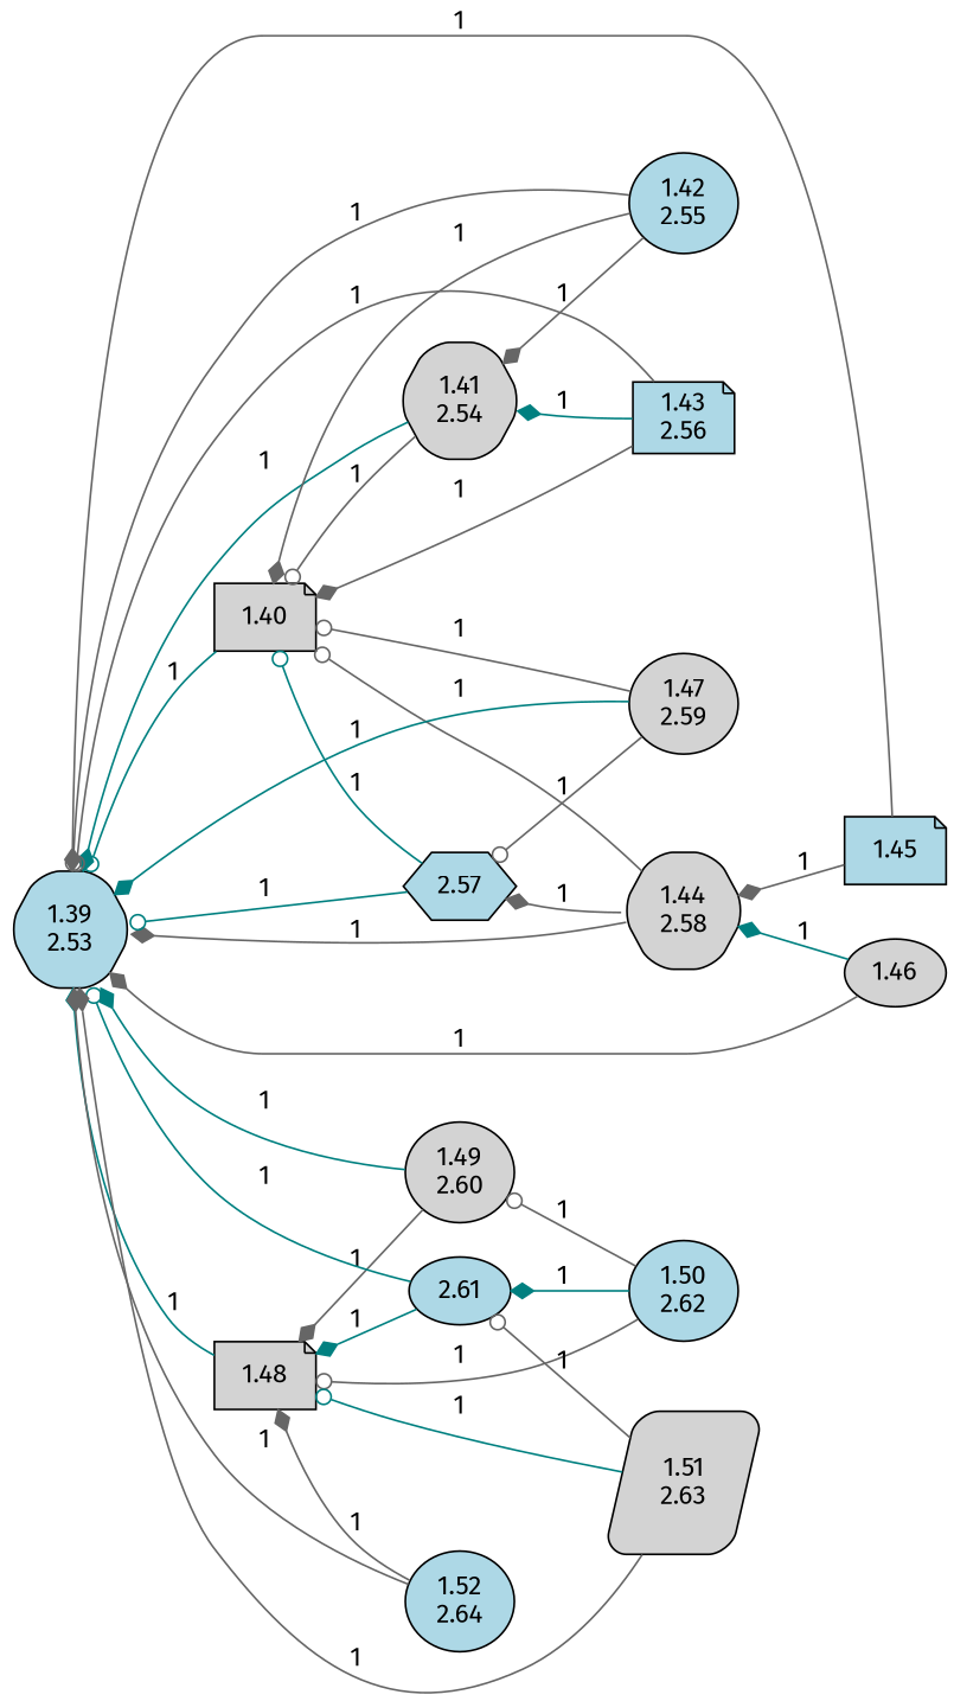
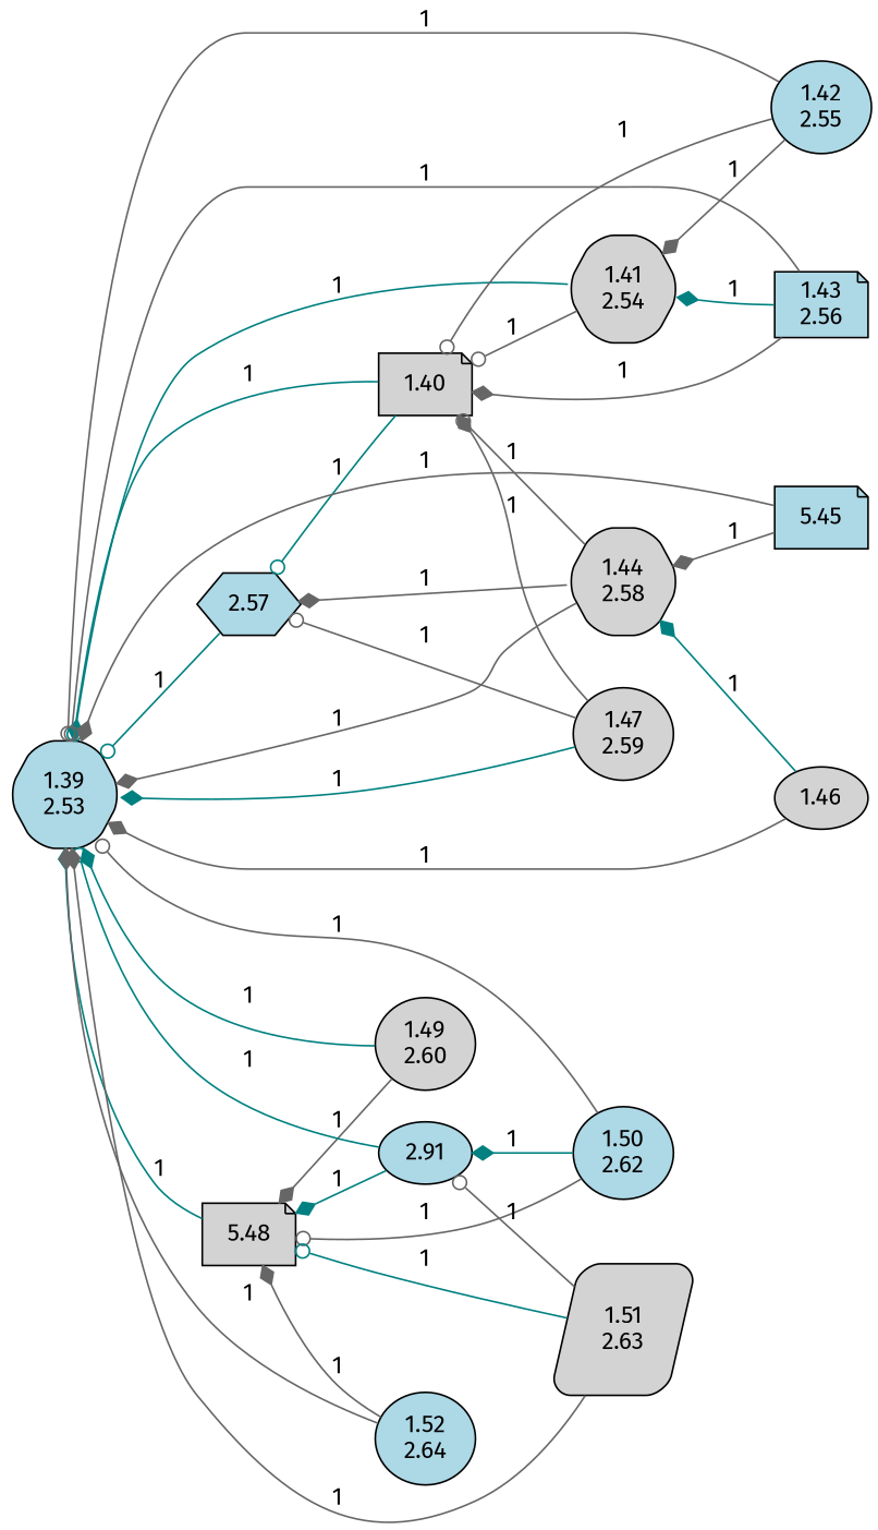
  digraph {
    fontname="Fira Sans"
    rankdir=RL
    node [fillcolor=lightblue fontname="Fira Sans" shape=ellipse style="filled,rounded"]
    edge [arrowhead=diamond color=gray40 fontname="Fira Sans" style=filled]
    "1.39\n2.53" [shape=hexagon]
    1.40 [fillcolor=lightgrey shape=note style=filled]
    "1.41\n2.54" [fillcolor=lightgrey shape=hexagon]
    "1.42\n2.55"
    "1.43\n2.56" [shape=note]
    "1.44\n2.58" [fillcolor=lightgrey shape=hexagon]
    2.57 [shape=hexagon style=filled]
-   1.45 [shape=note style=filled]
+   1.45 [shape=note style=filled label=5.45]
    1.46 [fillcolor=lightgrey style=filled]
    "1.47\n2.59" [fillcolor=lightgrey]
-   1.48 [fillcolor=lightgrey shape=note style=filled]
+   1.48 [fillcolor=lightgrey shape=note style=filled label=5.48]
    "1.49\n2.60" [fillcolor=lightgrey]
    "1.50\n2.62"
-   2.61 [style=filled]
+   2.61 [style=filled label=2.91]
    "1.51\n2.63" [fillcolor=lightgrey shape=parallelogram]
    "1.52\n2.64"
    1.40 -> "1.39\n2.53" [arrowhead=odot color=teal label=1]
    "1.41\n2.54" -> "1.39\n2.53" [color=teal label=1]
    "1.41\n2.54" -> 1.40 [arrowhead=odot label=1]
    "1.42\n2.55" -> "1.39\n2.53" [arrowhead=odot label=1]
-   "1.42\n2.55" -> 1.40 [label=1]
+   "1.42\n2.55" -> 1.40 [arrowhead=odot label=1]
    "1.42\n2.55" -> "1.41\n2.54" [label=1]
    "1.43\n2.56" -> "1.39\n2.53" [arrowhead=odot label=1]
    "1.43\n2.56" -> 1.40 [label=1]
    "1.43\n2.56" -> "1.41\n2.54" [color=teal label=1]
    "1.44\n2.58" -> "1.39\n2.53" [label=1]
    "1.44\n2.58" -> 1.40 [arrowhead=odot label=1]
    "1.44\n2.58" -> 2.57 [label=1]
    2.57 -> "1.39\n2.53" [arrowhead=odot color=teal label=1]
-   2.57 -> 1.40 [arrowhead=odot color=teal label=1]
+   1.40 -> 2.57 [arrowhead=odot color=teal label=1]
    1.45 -> "1.39\n2.53" [label=1]
    1.45 -> "1.44\n2.58" [label=1]
    1.46 -> "1.39\n2.53" [label=1]
    1.46 -> "1.44\n2.58" [color=teal label=1]
    "1.47\n2.59" -> "1.39\n2.53" [color=teal label=1]
-   "1.47\n2.59" -> 1.40 [arrowhead=odot label=1]
+   "1.47\n2.59" -> 1.40 [label=1]
    "1.47\n2.59" -> 2.57 [arrowhead=odot label=1]
    1.48 -> "1.39\n2.53" [color=teal label=1]
    "1.49\n2.60" -> "1.39\n2.53" [color=teal label=1]
    "1.49\n2.60" -> 1.48 [label=1]
-   "1.50\n2.62" -> "1.49\n2.60" [arrowhead=odot label=1]
+   "1.50\n2.62" -> "1.39\n2.53" [arrowhead=odot label=1]
    "1.50\n2.62" -> 1.48 [arrowhead=odot label=1]
    "1.50\n2.62" -> 2.61 [color=teal label=1]
    2.61 -> "1.39\n2.53" [arrowhead=odot color=teal label=1]
    2.61 -> 1.48 [color=teal label=1]
    "1.51\n2.63" -> "1.39\n2.53" [label=1]
    "1.51\n2.63" -> 1.48 [arrowhead=odot color=teal label=1]
    "1.51\n2.63" -> 2.61 [arrowhead=odot label=1]
    "1.52\n2.64" -> "1.39\n2.53" [label=1]
    "1.52\n2.64" -> 1.48 [label=1]
  }
